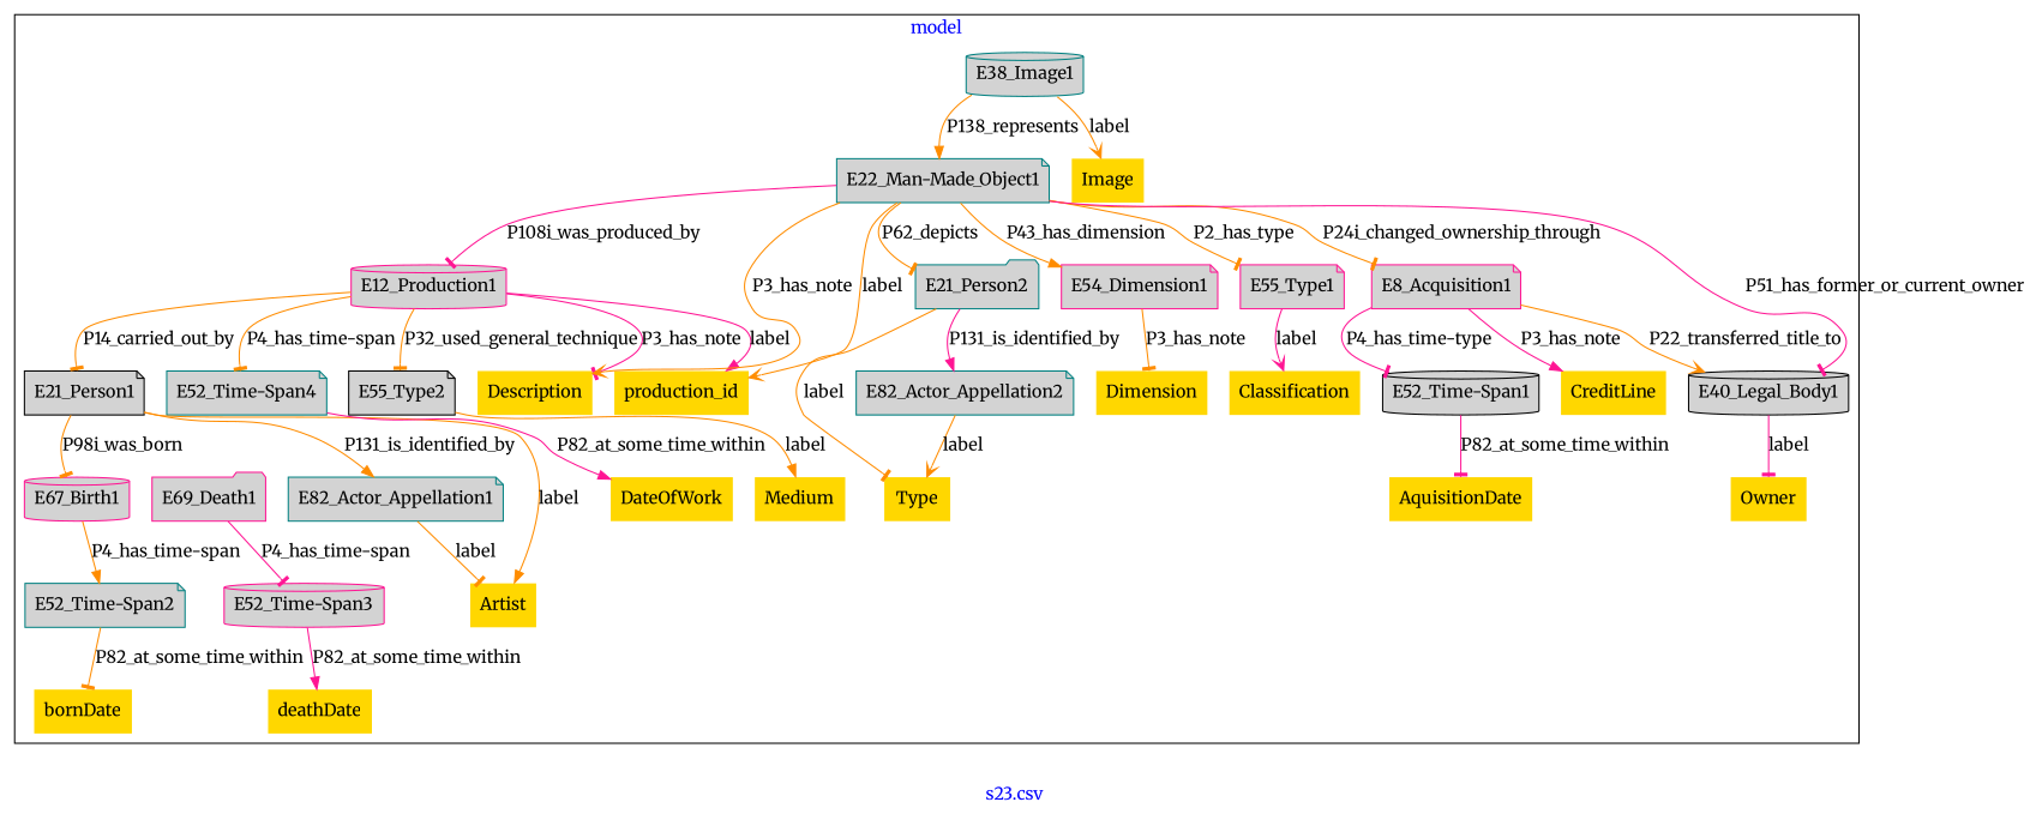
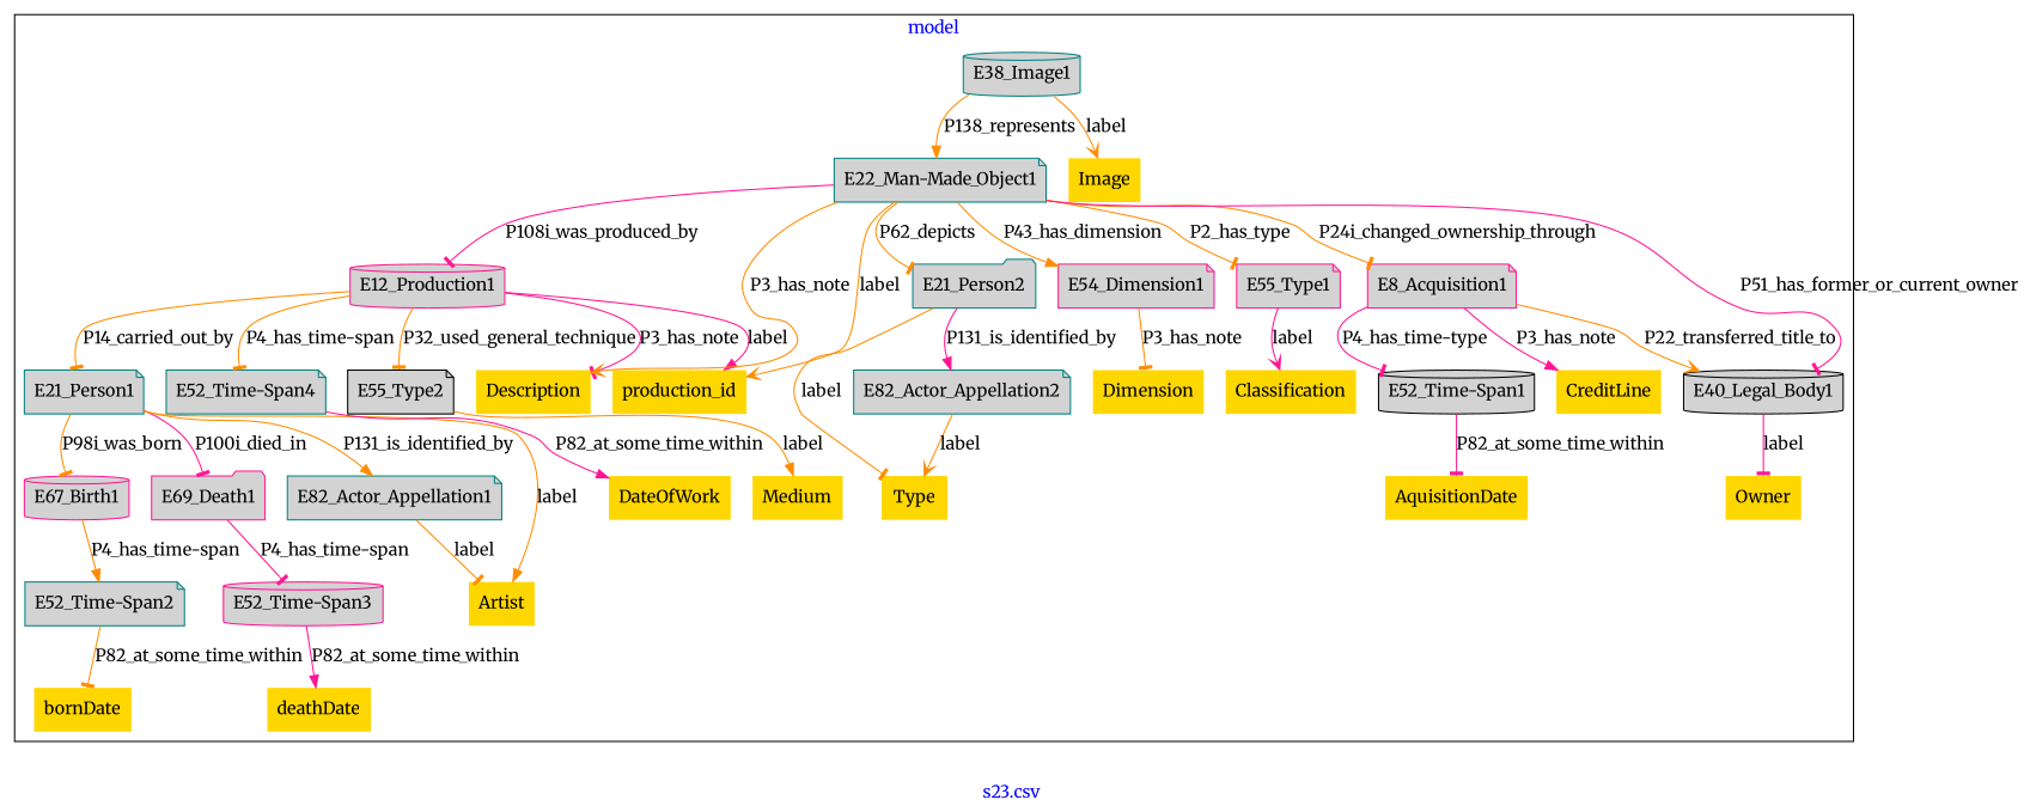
  digraph {
    fontcolor=blue
    fontname=Merriweather
    label="s23.csv"
    remincross=true
    node [color=teal fillcolor=lightgray fontname=Merriweather shape=plaintext style=filled]
    edge [arrowhead=tee color=darkorange fontcolor=black fontname=Merriweather]
    n1 [color=deeppink label=E12_Production1 shape=cylinder]
-   n2 [color=black label=E21_Person1 shape=note]
+   n2 [label=E21_Person1 shape=note]
    n3 [label="E52_Time-Span4" shape=note]
    n4 [color=black label=E55_Type2 shape=note]
    n5 [color=deeppink label=E67_Birth1 shape=cylinder]
    n6 [color=deeppink label=E69_Death1 shape=folder]
    n7 [label=E82_Actor_Appellation1 shape=note]
    n8 [label=E21_Person2 shape=folder]
    n9 [label=E82_Actor_Appellation2 shape=note]
    n10 [label="E22_Man-Made_Object1" shape=note]
    n11 [color=deeppink label=E54_Dimension1 shape=note]
    n12 [color=deeppink label=E55_Type1 shape=note]
    n13 [color=deeppink label=E8_Acquisition1 shape=note]
    n14 [label=E38_Image1 shape=cylinder]
    n15 [label="E52_Time-Span2" shape=note]
    n16 [color=deeppink label="E52_Time-Span3" shape=cylinder]
    n17 [color=black label=E40_Legal_Body1 shape=cylinder]
    n18 [color=black label="E52_Time-Span1" shape=cylinder]
    n19 [color=black fillcolor=gold label=Image]
    n20 [fillcolor=gold label=AquisitionDate]
    n21 [color=black fillcolor=gold label=Owner]
    n22 [color=deeppink fillcolor=gold label=Dimension]
    n23 [fillcolor=gold label=Medium]
    n24 [fillcolor=gold label=Classification]
    n25 [color=black fillcolor=gold label=production_id]
    n26 [color=black fillcolor=gold label=Artist]
    n27 [color=black fillcolor=gold label=deathDate]
    n28 [fillcolor=gold label=Type]
    n29 [color=deeppink fillcolor=gold label=bornDate]
    n30 [color=black fillcolor=gold label=CreditLine]
    n31 [color=deeppink fillcolor=gold label=DateOfWork]
    n32 [fillcolor=gold label=Description]
    subgraph cluster_1 {
      label=model
      n1
      n2
      n3
      n4
      n5
      n6
      n7
      n8
      n9
      n10
      n11
      n12
      n13
      n14
      n15
      n16
      n17
      n18
      n19
      n20
      n21
      n22
      n23
      n24
      n25
      n26
      n27
      n28
      n29
      n30
      n31
      n32
    }
    n1 -> n2 [label=P14_carried_out_by]
    n1 -> n3 [label="P4_has_time-span"]
    n1 -> n4 [label=P32_used_general_technique]
    n1 -> n25 [arrowhead=normal color=deeppink label=label]
    n1 -> n32 [color=deeppink label=P3_has_note]
    n2 -> n5 [label=P98i_was_born]
+   n2 -> n6 [color=deeppink label=P100i_died_in]
    n2 -> n7 [arrowhead=normal label=P131_is_identified_by]
    n2 -> n26 [arrowhead=normal label=label]
    n3 -> n31 [arrowhead=normal color=deeppink label=P82_at_some_time_within]
    n4 -> n23 [arrowhead=normal label=label]
    n5 -> n15 [arrowhead=normal label="P4_has_time-span"]
    n6 -> n16 [color=deeppink label="P4_has_time-span"]
    n7 -> n26 [label=label]
    n8 -> n9 [arrowhead=normal color=deeppink label=P131_is_identified_by]
    n8 -> n28 [label=label]
    n9 -> n28 [arrowhead=vee label=label]
    n10 -> n1 [color=deeppink label=P108i_was_produced_by]
    n10 -> n8 [label=P62_depicts]
    n10 -> n11 [arrowhead=normal label=P43_has_dimension]
    n10 -> n12 [label=P2_has_type]
    n10 -> n13 [label=P24i_changed_ownership_through]
    n10 -> n17 [color=deeppink label=P51_has_former_or_current_owner]
    n10 -> n25 [arrowhead=vee label=label]
    n10 -> n32 [arrowhead=vee label=P3_has_note]
    n11 -> n22 [label=P3_has_note]
    n12 -> n24 [arrowhead=vee color=deeppink label=label]
    n13 -> n17 [arrowhead=vee label=P22_transferred_title_to]
    n13 -> n18 [color=deeppink label="P4_has_time-type"]
    n13 -> n30 [arrowhead=normal color=deeppink label=P3_has_note]
    n14 -> n10 [arrowhead=normal label=P138_represents]
    n14 -> n19 [arrowhead=vee label=label]
    n15 -> n29 [label=P82_at_some_time_within]
    n16 -> n27 [arrowhead=normal color=deeppink label=P82_at_some_time_within]
    n17 -> n21 [color=deeppink label=label]
    n18 -> n20 [color=deeppink label=P82_at_some_time_within]
  }
